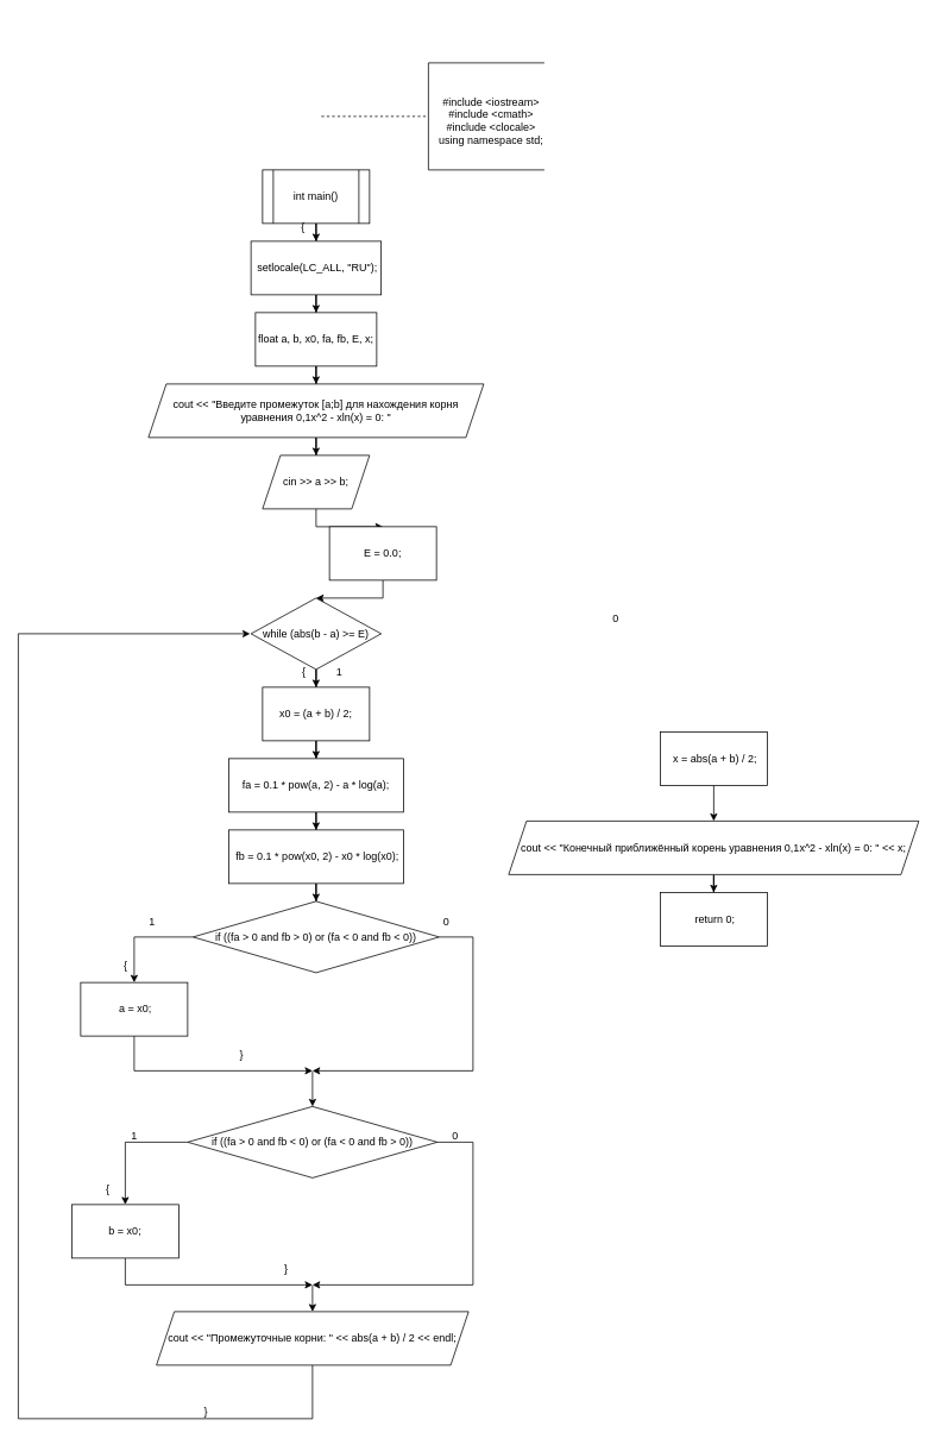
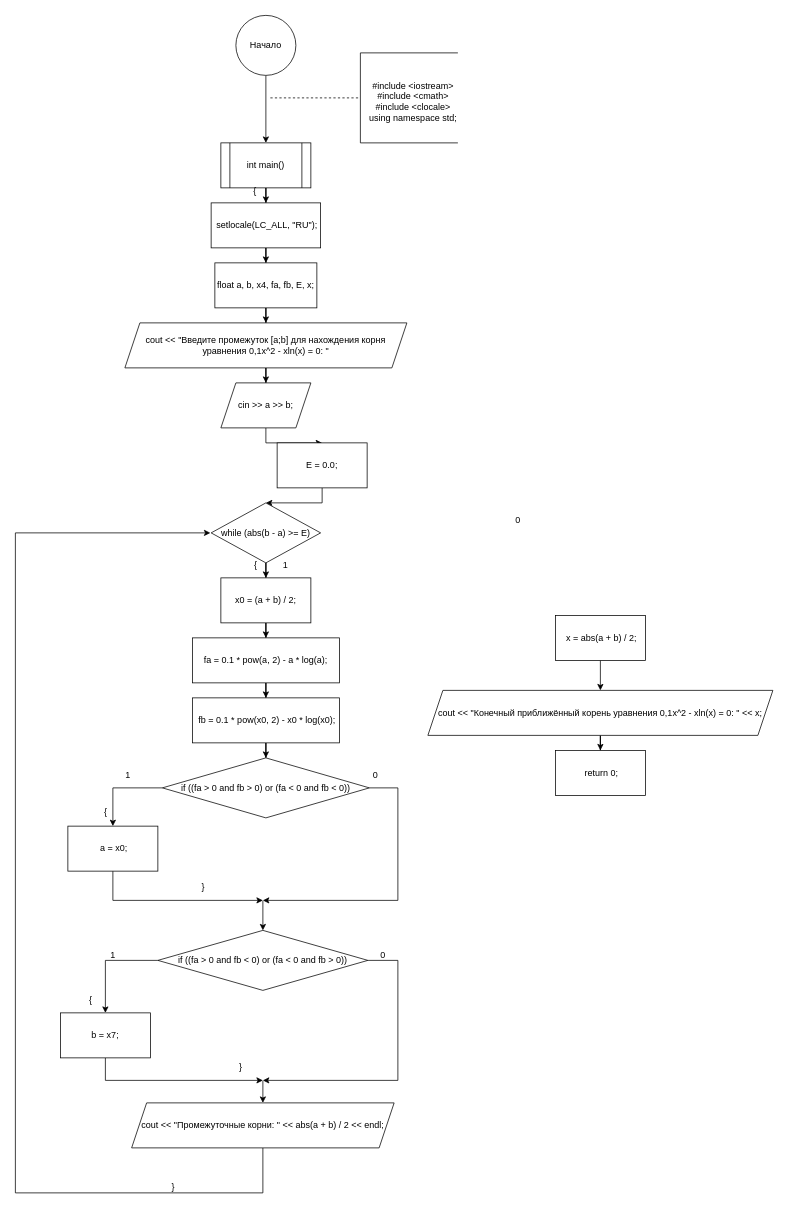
  <mxCell id="0" />
  <mxCell id="1" parent="0" />
+ <mxCell id="2" style="edgeStyle=orthogonalEdgeStyle;rounded=0;orthogonalLoop=1;jettySize=auto;html=1;" edge="1" parent="1" source="3" target="8"><mxGeometry relative="1" as="geometry"><mxPoint x="354" y="210" as="targetPoint" /></mxGeometry></mxCell>
+ <mxCell id="3" value="Начало" style="ellipse;whiteSpace=wrap;html=1;aspect=fixed;" vertex="1" parent="1"><mxGeometry x="314" y="20" width="80" height="80" as="geometry" /></mxCell>
  <mxCell id="4" value="" style="endArrow=none;dashed=1;html=1;rounded=0;" edge="1" parent="1"><mxGeometry width="50" height="50" relative="1" as="geometry"><mxPoint x="360" y="130" as="sourcePoint" /><mxPoint x="480" y="130" as="targetPoint" /><Array as="points"><mxPoint x="430" y="130" /></Array></mxGeometry></mxCell>
  <mxCell id="5" value="" style="endArrow=none;html=1;rounded=0;" edge="1" parent="1"><mxGeometry width="50" height="50" relative="1" as="geometry"><mxPoint x="610" y="190" as="sourcePoint" /><mxPoint x="610" y="70" as="targetPoint" /><Array as="points"><mxPoint x="480" y="190" /><mxPoint x="480" y="70" /></Array></mxGeometry></mxCell>
  <mxCell id="6" value="#include &amp;lt;iostream&amp;gt;&lt;div&gt;#include &amp;lt;cmath&amp;gt;&lt;/div&gt;&lt;div&gt;#include &amp;lt;clocale&amp;gt;&lt;/div&gt;&lt;div&gt;using namespace std;&lt;/div&gt;" style="text;html=1;align=center;verticalAlign=middle;resizable=0;points=[];autosize=1;strokeColor=none;fillColor=none;" vertex="1" parent="1"><mxGeometry x="480" y="100" width="140" height="70" as="geometry" /></mxCell>
  <mxCell id="7" style="edgeStyle=orthogonalEdgeStyle;rounded=0;orthogonalLoop=1;jettySize=auto;html=1;" edge="1" parent="1" source="8" target="10"><mxGeometry relative="1" as="geometry"><mxPoint x="354" y="280" as="targetPoint" /></mxGeometry></mxCell>
  <mxCell id="8" value="int main()" style="shape=process;whiteSpace=wrap;html=1;backgroundOutline=1;" vertex="1" parent="1"><mxGeometry x="294" y="190" width="120" height="60" as="geometry" /></mxCell>
  <mxCell id="9" style="edgeStyle=orthogonalEdgeStyle;rounded=0;orthogonalLoop=1;jettySize=auto;html=1;" edge="1" parent="1" source="10" target="12"><mxGeometry relative="1" as="geometry"><mxPoint x="354" y="360" as="targetPoint" /></mxGeometry></mxCell>
  <mxCell id="10" value="&amp;nbsp;setlocale(LC_ALL, &quot;RU&quot;);" style="rounded=0;whiteSpace=wrap;html=1;" vertex="1" parent="1"><mxGeometry x="281" y="270" width="146" height="60" as="geometry" /></mxCell>
  <mxCell id="11" style="edgeStyle=orthogonalEdgeStyle;rounded=0;orthogonalLoop=1;jettySize=auto;html=1;" edge="1" parent="1" source="12" target="14"><mxGeometry relative="1" as="geometry"><mxPoint x="354" y="440" as="targetPoint" /></mxGeometry></mxCell>
- <mxCell id="12" value="float a, b, x0, fa, fb, E, x;" style="rounded=0;whiteSpace=wrap;html=1;" vertex="1" parent="1"><mxGeometry x="286" y="350" width="136" height="60" as="geometry" /></mxCell>
+ <mxCell id="12" value="float a, b, x4, fa, fb, E, x;" style="rounded=0;whiteSpace=wrap;html=1;" vertex="1" parent="1"><mxGeometry x="286" y="350" width="136" height="60" as="geometry" /></mxCell>
  <mxCell id="13" style="edgeStyle=orthogonalEdgeStyle;rounded=0;orthogonalLoop=1;jettySize=auto;html=1;" edge="1" parent="1" source="14" target="16"><mxGeometry relative="1" as="geometry"><mxPoint x="354" y="520" as="targetPoint" /></mxGeometry></mxCell>
  <mxCell id="14" value="cout &amp;lt;&amp;lt; &quot;Введите промежуток [a;b] для нахождения корня уравнения 0,1x^2 - xln(x) = 0: &quot;" style="shape=parallelogram;perimeter=parallelogramPerimeter;whiteSpace=wrap;html=1;fixedSize=1;" vertex="1" parent="1"><mxGeometry x="166" y="430" width="376" height="60" as="geometry" /></mxCell>
  <mxCell id="15" style="edgeStyle=orthogonalEdgeStyle;rounded=0;orthogonalLoop=1;jettySize=auto;html=1;" edge="1" parent="1" source="16" target="18"><mxGeometry relative="1" as="geometry"><mxPoint x="354" y="590" as="targetPoint" /></mxGeometry></mxCell>
  <mxCell id="16" value="cin &amp;gt;&amp;gt; a &amp;gt;&amp;gt; b;" style="shape=parallelogram;perimeter=parallelogramPerimeter;whiteSpace=wrap;html=1;fixedSize=1;" vertex="1" parent="1"><mxGeometry x="294" y="510" width="120" height="60" as="geometry" /></mxCell>
  <mxCell id="17" style="edgeStyle=orthogonalEdgeStyle;rounded=0;orthogonalLoop=1;jettySize=auto;html=1;" edge="1" parent="1" source="18" target="20"><mxGeometry relative="1" as="geometry"><mxPoint x="354" y="690" as="targetPoint" /></mxGeometry></mxCell>
  <mxCell id="18" value="E = 0.0;" style="rounded=0;whiteSpace=wrap;html=1;" vertex="1" parent="1"><mxGeometry x="369" y="590" width="120" height="60" as="geometry" /></mxCell>
  <mxCell id="19" style="edgeStyle=orthogonalEdgeStyle;rounded=0;orthogonalLoop=1;jettySize=auto;html=1;" edge="1" parent="1" source="20" target="22"><mxGeometry relative="1" as="geometry"><mxPoint x="354" y="770" as="targetPoint" /></mxGeometry></mxCell>
  <mxCell id="20" value="while (abs(b - a) &amp;gt;= E)" style="rhombus;whiteSpace=wrap;html=1;" vertex="1" parent="1"><mxGeometry x="281" y="670" width="146" height="80" as="geometry" /></mxCell>
  <mxCell id="21" style="edgeStyle=orthogonalEdgeStyle;rounded=0;orthogonalLoop=1;jettySize=auto;html=1;" edge="1" parent="1" source="22" target="24"><mxGeometry relative="1" as="geometry"><mxPoint x="354" y="860" as="targetPoint" /></mxGeometry></mxCell>
  <mxCell id="22" value="x0 = (a + b) / 2;" style="rounded=0;whiteSpace=wrap;html=1;" vertex="1" parent="1"><mxGeometry x="294" y="770" width="120" height="60" as="geometry" /></mxCell>
  <mxCell id="23" style="edgeStyle=orthogonalEdgeStyle;rounded=0;orthogonalLoop=1;jettySize=auto;html=1;" edge="1" parent="1" source="24" target="26"><mxGeometry relative="1" as="geometry"><mxPoint x="354" y="930" as="targetPoint" /></mxGeometry></mxCell>
  <mxCell id="24" value="fa = 0.1 * pow(a, 2) - a * log(a);" style="rounded=0;whiteSpace=wrap;html=1;" vertex="1" parent="1"><mxGeometry x="256" y="850" width="196" height="60" as="geometry" /></mxCell>
  <mxCell id="25" style="edgeStyle=orthogonalEdgeStyle;rounded=0;orthogonalLoop=1;jettySize=auto;html=1;" edge="1" parent="1" source="26" target="29"><mxGeometry relative="1" as="geometry"><mxPoint x="354" y="1010" as="targetPoint" /></mxGeometry></mxCell>
  <mxCell id="26" value="&amp;nbsp;fb = 0.1 * pow(x0, 2) - x0 * log(x0);" style="rounded=0;whiteSpace=wrap;html=1;" vertex="1" parent="1"><mxGeometry x="256" y="930" width="196" height="60" as="geometry" /></mxCell>
  <mxCell id="27" style="edgeStyle=orthogonalEdgeStyle;rounded=0;orthogonalLoop=1;jettySize=auto;html=1;" edge="1" parent="1" source="29" target="31"><mxGeometry relative="1" as="geometry"><mxPoint x="180" y="1100" as="targetPoint" /></mxGeometry></mxCell>
  <mxCell id="28" style="edgeStyle=orthogonalEdgeStyle;rounded=0;orthogonalLoop=1;jettySize=auto;html=1;" edge="1" parent="1" source="29"><mxGeometry relative="1" as="geometry"><mxPoint x="350" y="1200" as="targetPoint" /><Array as="points"><mxPoint x="530" y="1050" /><mxPoint x="530" y="1200" /><mxPoint x="354" y="1200" /></Array></mxGeometry></mxCell>
  <mxCell id="29" value="if ((fa &amp;gt; 0 and fb &amp;gt; 0) or (fa &amp;lt; 0 and fb &amp;lt; 0))" style="rhombus;whiteSpace=wrap;html=1;" vertex="1" parent="1"><mxGeometry x="216" y="1010" width="276" height="80" as="geometry" /></mxCell>
  <mxCell id="30" style="edgeStyle=orthogonalEdgeStyle;rounded=0;orthogonalLoop=1;jettySize=auto;html=1;exitX=0.5;exitY=1;exitDx=0;exitDy=0;" edge="1" parent="1" source="31"><mxGeometry relative="1" as="geometry"><mxPoint x="350" y="1200" as="targetPoint" /><mxPoint x="154" y="1161" as="sourcePoint" /><Array as="points"><mxPoint x="150" y="1200" /></Array></mxGeometry></mxCell>
  <mxCell id="31" value="&amp;nbsp;a = x0;" style="rounded=0;whiteSpace=wrap;html=1;" vertex="1" parent="1"><mxGeometry x="90" y="1101" width="120" height="60" as="geometry" /></mxCell>
  <mxCell id="32" value="" style="endArrow=classic;html=1;rounded=0;entryX=0.5;entryY=0;entryDx=0;entryDy=0;" edge="1" parent="1" target="35"><mxGeometry width="50" height="50" relative="1" as="geometry"><mxPoint x="350" y="1200" as="sourcePoint" /><mxPoint x="340" y="1250" as="targetPoint" /></mxGeometry></mxCell>
  <mxCell id="33" style="edgeStyle=orthogonalEdgeStyle;rounded=0;orthogonalLoop=1;jettySize=auto;html=1;" edge="1" parent="1" source="35" target="37"><mxGeometry relative="1" as="geometry"><mxPoint x="140" y="1380" as="targetPoint" /></mxGeometry></mxCell>
  <mxCell id="34" style="edgeStyle=orthogonalEdgeStyle;rounded=0;orthogonalLoop=1;jettySize=auto;html=1;" edge="1" parent="1" source="35"><mxGeometry relative="1" as="geometry"><mxPoint x="350" y="1440" as="targetPoint" /><Array as="points"><mxPoint x="530" y="1280" /><mxPoint x="530" y="1440" /></Array></mxGeometry></mxCell>
  <mxCell id="35" value="if ((fa &amp;gt; 0 and fb &amp;lt; 0) or (fa &amp;lt; 0 and fb &amp;gt; 0))" style="rhombus;whiteSpace=wrap;html=1;" vertex="1" parent="1"><mxGeometry x="210" y="1240" width="280" height="80" as="geometry" /></mxCell>
  <mxCell id="36" style="edgeStyle=orthogonalEdgeStyle;rounded=0;orthogonalLoop=1;jettySize=auto;html=1;" edge="1" parent="1" source="37"><mxGeometry relative="1" as="geometry"><mxPoint x="350" y="1440" as="targetPoint" /><Array as="points"><mxPoint x="140" y="1440" /></Array></mxGeometry></mxCell>
- <mxCell id="37" value="b = x0;" style="rounded=0;whiteSpace=wrap;html=1;" vertex="1" parent="1"><mxGeometry x="80" y="1350" width="120" height="60" as="geometry" /></mxCell>
+ <mxCell id="37" value="b = x7;" style="rounded=0;whiteSpace=wrap;html=1;" vertex="1" parent="1"><mxGeometry x="80" y="1350" width="120" height="60" as="geometry" /></mxCell>
  <mxCell id="38" value="" style="endArrow=classic;html=1;rounded=0;" edge="1" parent="1" target="40"><mxGeometry width="50" height="50" relative="1" as="geometry"><mxPoint x="350" y="1440" as="sourcePoint" /><mxPoint x="350" y="1500" as="targetPoint" /></mxGeometry></mxCell>
  <mxCell id="39" style="edgeStyle=orthogonalEdgeStyle;rounded=0;orthogonalLoop=1;jettySize=auto;html=1;" edge="1" parent="1" source="40"><mxGeometry relative="1" as="geometry"><mxPoint x="280" y="710" as="targetPoint" /><Array as="points"><mxPoint x="350" y="1590" /><mxPoint x="20" y="1590" /><mxPoint x="20" y="710" /></Array></mxGeometry></mxCell>
  <mxCell id="40" value="cout &amp;lt;&amp;lt; &quot;Промежуточные корни: &quot; &amp;lt;&amp;lt; abs(a + b) / 2 &amp;lt;&amp;lt; endl;" style="shape=parallelogram;perimeter=parallelogramPerimeter;whiteSpace=wrap;html=1;fixedSize=1;" vertex="1" parent="1"><mxGeometry x="175" y="1470" width="350" height="60" as="geometry" /></mxCell>
  <mxCell id="41" style="edgeStyle=orthogonalEdgeStyle;rounded=0;orthogonalLoop=1;jettySize=auto;html=1;" edge="1" parent="1" source="42" target="44"><mxGeometry relative="1" as="geometry"><mxPoint x="680" y="910" as="targetPoint" /></mxGeometry></mxCell>
  <mxCell id="42" value="&amp;nbsp;x = abs(a + b) / 2;" style="rounded=0;whiteSpace=wrap;html=1;" vertex="1" parent="1"><mxGeometry x="740" y="820" width="120" height="60" as="geometry" /></mxCell>
  <mxCell id="43" style="edgeStyle=orthogonalEdgeStyle;rounded=0;orthogonalLoop=1;jettySize=auto;html=1;" edge="1" parent="1" source="44" target="45"><mxGeometry relative="1" as="geometry"><mxPoint x="800" y="1010" as="targetPoint" /></mxGeometry></mxCell>
  <mxCell id="44" value="cout &amp;lt;&amp;lt; &quot;Конечный приближённый корень уравнения 0,1x^2 - xln(x) = 0: &quot; &amp;lt;&amp;lt; x;" style="shape=parallelogram;perimeter=parallelogramPerimeter;whiteSpace=wrap;html=1;fixedSize=1;" vertex="1" parent="1"><mxGeometry x="570" y="920" width="460" height="60" as="geometry" /></mxCell>
  <mxCell id="45" value="&amp;nbsp;return 0;" style="rounded=0;whiteSpace=wrap;html=1;" vertex="1" parent="1"><mxGeometry x="740" y="1000" width="120" height="60" as="geometry" /></mxCell>
  <mxCell id="46" value="{" style="text;html=1;align=center;verticalAlign=middle;resizable=0;points=[];autosize=1;strokeColor=none;fillColor=none;" vertex="1" parent="1"><mxGeometry x="324" y="240" width="30" height="30" as="geometry" /></mxCell>
  <mxCell id="47" value="{" style="text;html=1;align=center;verticalAlign=middle;resizable=0;points=[];autosize=1;strokeColor=none;fillColor=none;" vertex="1" parent="1"><mxGeometry x="325" y="738" width="30" height="30" as="geometry" /></mxCell>
  <mxCell id="48" value="1" style="text;html=1;align=center;verticalAlign=middle;resizable=0;points=[];autosize=1;strokeColor=none;fillColor=none;" vertex="1" parent="1"><mxGeometry x="365" y="738" width="30" height="30" as="geometry" /></mxCell>
  <mxCell id="49" value="}" style="text;html=1;align=center;verticalAlign=middle;resizable=0;points=[];autosize=1;strokeColor=none;fillColor=none;" vertex="1" parent="1"><mxGeometry x="215" y="1568" width="30" height="30" as="geometry" /></mxCell>
  <mxCell id="50" value="1" style="text;html=1;align=center;verticalAlign=middle;resizable=0;points=[];autosize=1;strokeColor=none;fillColor=none;" vertex="1" parent="1"><mxGeometry x="155" y="1018" width="30" height="30" as="geometry" /></mxCell>
  <mxCell id="51" value="0" style="text;html=1;align=center;verticalAlign=middle;resizable=0;points=[];autosize=1;strokeColor=none;fillColor=none;" vertex="1" parent="1"><mxGeometry x="485" y="1018" width="30" height="30" as="geometry" /></mxCell>
  <mxCell id="52" value="{" style="text;html=1;align=center;verticalAlign=middle;resizable=0;points=[];autosize=1;strokeColor=none;fillColor=none;" vertex="1" parent="1"><mxGeometry x="125" y="1068" width="30" height="30" as="geometry" /></mxCell>
  <mxCell id="53" value="}" style="text;html=1;align=center;verticalAlign=middle;resizable=0;points=[];autosize=1;strokeColor=none;fillColor=none;" vertex="1" parent="1"><mxGeometry x="255" y="1168" width="30" height="30" as="geometry" /></mxCell>
  <mxCell id="54" value="1" style="text;html=1;align=center;verticalAlign=middle;resizable=0;points=[];autosize=1;strokeColor=none;fillColor=none;" vertex="1" parent="1"><mxGeometry x="135" y="1258" width="30" height="30" as="geometry" /></mxCell>
  <mxCell id="55" value="0" style="text;html=1;align=center;verticalAlign=middle;resizable=0;points=[];autosize=1;strokeColor=none;fillColor=none;" vertex="1" parent="1"><mxGeometry x="495" y="1258" width="30" height="30" as="geometry" /></mxCell>
  <mxCell id="56" value="{" style="text;html=1;align=center;verticalAlign=middle;resizable=0;points=[];autosize=1;strokeColor=none;fillColor=none;" vertex="1" parent="1"><mxGeometry x="105" y="1318" width="30" height="30" as="geometry" /></mxCell>
  <mxCell id="57" value="}" style="text;html=1;align=center;verticalAlign=middle;resizable=0;points=[];autosize=1;strokeColor=none;fillColor=none;" vertex="1" parent="1"><mxGeometry x="305" y="1408" width="30" height="30" as="geometry" /></mxCell>
  <mxCell id="58" value="0" style="text;html=1;align=center;verticalAlign=middle;resizable=0;points=[];autosize=1;strokeColor=none;fillColor=none;" vertex="1" parent="1"><mxGeometry x="675" y="678" width="30" height="30" as="geometry" /></mxCell>
